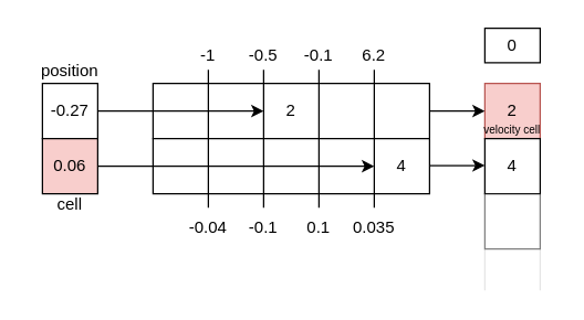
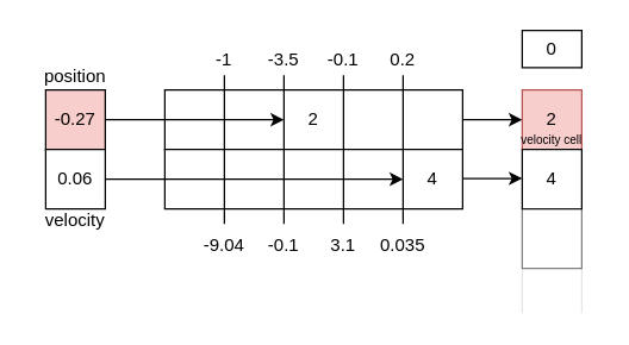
  <mxCell id="0" />
  <mxCell id="1" parent="0" />
  <mxCell id="2" value="2" style="rounded=0;whiteSpace=wrap;html=1;" vertex="1" parent="1"><mxGeometry x="110" y="60" width="200" height="40" as="geometry" /></mxCell>
  <mxCell id="3" value="" style="rounded=0;whiteSpace=wrap;html=1;" vertex="1" parent="1"><mxGeometry x="110" y="100" width="200" height="40" as="geometry" /></mxCell>
  <mxCell id="4" style="edgeStyle=orthogonalEdgeStyle;rounded=0;orthogonalLoop=1;jettySize=auto;html=1;" edge="1" parent="1" source="5"><mxGeometry relative="1" as="geometry"><mxPoint x="190" y="80" as="targetPoint" /></mxGeometry></mxCell>
- <mxCell id="5" value="-0.27" style="rounded=0;whiteSpace=wrap;html=1;" vertex="1" parent="1"><mxGeometry x="30" y="60" width="40" height="40" as="geometry" /></mxCell>
+ <mxCell id="5" value="-0.27" style="rounded=0;whiteSpace=wrap;html=1;fillColor=#f8cecc;" vertex="1" parent="1"><mxGeometry x="30" y="60" width="40" height="40" as="geometry" /></mxCell>
  <mxCell id="6" style="edgeStyle=orthogonalEdgeStyle;rounded=0;orthogonalLoop=1;jettySize=auto;html=1;" edge="1" parent="1" source="7"><mxGeometry relative="1" as="geometry"><mxPoint x="270" y="120" as="targetPoint" /></mxGeometry></mxCell>
- <mxCell id="7" value="0.06" style="rounded=0;whiteSpace=wrap;html=1;fillColor=#f8cecc;" vertex="1" parent="1"><mxGeometry x="30" y="100" width="40" height="40" as="geometry" /></mxCell>
+ <mxCell id="7" value="0.06" style="rounded=0;whiteSpace=wrap;html=1;" vertex="1" parent="1"><mxGeometry x="30" y="100" width="40" height="40" as="geometry" /></mxCell>
  <mxCell id="8" value="0" style="rounded=0;whiteSpace=wrap;html=1;" vertex="1" parent="1"><mxGeometry x="350" y="20" width="40" height="25" as="geometry" /></mxCell>
  <mxCell id="9" value="2" style="rounded=0;whiteSpace=wrap;html=1;fillColor=#f8cecc;strokeColor=#b85450;" vertex="1" parent="1"><mxGeometry x="350" y="60" width="40" height="40" as="geometry" /></mxCell>
  <mxCell id="10" value="4" style="rounded=0;whiteSpace=wrap;html=1;" vertex="1" parent="1"><mxGeometry x="350" y="100" width="40" height="40" as="geometry" /></mxCell>
  <mxCell id="11" value="" style="rounded=0;whiteSpace=wrap;html=1;textOpacity=70;opacity=50;" vertex="1" parent="1"><mxGeometry x="350" y="140" width="40" height="40" as="geometry" /></mxCell>
  <mxCell id="12" value="" style="endArrow=none;html=1;rounded=0;" edge="1" parent="1"><mxGeometry width="50" height="50" relative="1" as="geometry"><mxPoint x="150" y="150" as="sourcePoint" /><mxPoint x="150" y="50" as="targetPoint" /></mxGeometry></mxCell>
  <mxCell id="13" value="" style="endArrow=none;html=1;rounded=0;" edge="1" parent="1"><mxGeometry width="50" height="50" relative="1" as="geometry"><mxPoint x="190" y="150" as="sourcePoint" /><mxPoint x="190" y="50" as="targetPoint" /></mxGeometry></mxCell>
  <mxCell id="14" value="" style="endArrow=none;html=1;rounded=0;" edge="1" parent="1"><mxGeometry width="50" height="50" relative="1" as="geometry"><mxPoint x="230" y="150" as="sourcePoint" /><mxPoint x="230" y="50" as="targetPoint" /></mxGeometry></mxCell>
  <mxCell id="15" value="" style="endArrow=none;html=1;rounded=0;" edge="1" parent="1"><mxGeometry width="50" height="50" relative="1" as="geometry"><mxPoint x="270" y="150" as="sourcePoint" /><mxPoint x="270" y="50" as="targetPoint" /></mxGeometry></mxCell>
  <mxCell id="16" value="" style="endArrow=classic;html=1;rounded=0;exitX=1;exitY=0.5;exitDx=0;exitDy=0;entryX=0;entryY=0.5;entryDx=0;entryDy=0;" edge="1" parent="1" source="2" target="9"><mxGeometry width="50" height="50" relative="1" as="geometry"><mxPoint x="340" y="230" as="sourcePoint" /><mxPoint x="390" y="180" as="targetPoint" /></mxGeometry></mxCell>
  <mxCell id="17" value="" style="endArrow=classic;html=1;rounded=0;exitX=1;exitY=0.5;exitDx=0;exitDy=0;entryX=0;entryY=0.5;entryDx=0;entryDy=0;" edge="1" parent="1"><mxGeometry width="50" height="50" relative="1" as="geometry"><mxPoint x="310" y="119.5" as="sourcePoint" /><mxPoint x="350" y="119.5" as="targetPoint" /></mxGeometry></mxCell>
  <mxCell id="18" value="position" style="text;html=1;align=center;verticalAlign=middle;whiteSpace=wrap;rounded=0;" vertex="1" parent="1"><mxGeometry y="36" width="60" height="30" as="geometry" x="20" /></mxCell>
- <mxCell id="19" value="cell" style="text;html=1;align=center;verticalAlign=middle;whiteSpace=wrap;rounded=0;" vertex="1" parent="1"><mxGeometry y="133" width="60" height="30" as="geometry" x="20" /></mxCell>
+ <mxCell id="19" value="velocity" style="text;html=1;align=center;verticalAlign=middle;whiteSpace=wrap;rounded=0;" vertex="1" parent="1"><mxGeometry y="133" width="60" height="30" as="geometry" x="20" /></mxCell>
  <mxCell id="20" value="4" style="text;html=1;align=center;verticalAlign=middle;whiteSpace=wrap;rounded=0;" vertex="1" parent="1"><mxGeometry x="270" y="100" width="40" height="40" as="geometry" /></mxCell>
  <mxCell id="21" value="&lt;font style=&quot;font-size: 8px;&quot;&gt;velocity cell&lt;/font&gt;" style="text;html=1;align=center;verticalAlign=middle;whiteSpace=wrap;rounded=0;" vertex="1" parent="1"><mxGeometry x="340" y="78" width="60" height="30" as="geometry" /></mxCell>
  <mxCell id="22" value="-1" style="text;html=1;align=center;verticalAlign=middle;whiteSpace=wrap;rounded=0;" vertex="1" parent="1"><mxGeometry x="120" y="25" width="60" height="30" as="geometry" /></mxCell>
- <mxCell id="23" value="-0.5" style="text;html=1;align=center;verticalAlign=middle;whiteSpace=wrap;rounded=0;" vertex="1" parent="1"><mxGeometry x="160" y="25" width="60" height="30" as="geometry" /></mxCell>
+ <mxCell id="23" value="-3.5" style="text;html=1;align=center;verticalAlign=middle;whiteSpace=wrap;rounded=0;" vertex="1" parent="1"><mxGeometry x="160" y="25" width="60" height="30" as="geometry" /></mxCell>
  <mxCell id="24" value="-0.1" style="text;html=1;align=center;verticalAlign=middle;whiteSpace=wrap;rounded=0;" vertex="1" parent="1"><mxGeometry x="200" y="25" width="60" height="30" as="geometry" /></mxCell>
- <mxCell id="25" value="6.2" style="text;html=1;align=center;verticalAlign=middle;whiteSpace=wrap;rounded=0;" vertex="1" parent="1"><mxGeometry x="240" y="25" width="60" height="30" as="geometry" /></mxCell>
+ <mxCell id="25" value="0.2" style="text;html=1;align=center;verticalAlign=middle;whiteSpace=wrap;rounded=0;" vertex="1" parent="1"><mxGeometry x="240" y="25" width="60" height="30" as="geometry" /></mxCell>
  <mxCell id="26" value="0.035" style="text;html=1;align=center;verticalAlign=middle;whiteSpace=wrap;rounded=0;" vertex="1" parent="1"><mxGeometry x="240" y="150" width="60" height="30" as="geometry" /></mxCell>
- <mxCell id="27" value="0.1" style="text;html=1;align=center;verticalAlign=middle;whiteSpace=wrap;rounded=0;" vertex="1" parent="1"><mxGeometry x="200" y="150" width="60" height="30" as="geometry" /></mxCell>
+ <mxCell id="27" value="3.1" style="text;html=1;align=center;verticalAlign=middle;whiteSpace=wrap;rounded=0;" vertex="1" parent="1"><mxGeometry x="200" y="150" width="60" height="30" as="geometry" /></mxCell>
  <mxCell id="28" value="-0.1" style="text;html=1;align=center;verticalAlign=middle;whiteSpace=wrap;rounded=0;" vertex="1" parent="1"><mxGeometry x="160" y="150" width="60" height="30" as="geometry" /></mxCell>
- <mxCell id="29" value="-0.04" style="text;html=1;align=center;verticalAlign=middle;whiteSpace=wrap;rounded=0;" vertex="1" parent="1"><mxGeometry x="120" y="150" width="60" height="30" as="geometry" /></mxCell>
+ <mxCell id="29" value="-9.04" style="text;html=1;align=center;verticalAlign=middle;whiteSpace=wrap;rounded=0;" vertex="1" parent="1"><mxGeometry x="120" y="150" width="60" height="30" as="geometry" /></mxCell>
  <mxCell id="30" value="" style="endArrow=none;html=1;rounded=0;opacity=10;" edge="1" parent="1"><mxGeometry width="50" height="50" relative="1" as="geometry"><mxPoint x="350" y="210" as="sourcePoint" /><mxPoint x="350" y="180" as="targetPoint" /></mxGeometry></mxCell>
  <mxCell id="31" value="" style="endArrow=none;html=1;rounded=0;opacity=10;" edge="1" parent="1"><mxGeometry width="50" height="50" relative="1" as="geometry"><mxPoint x="390" y="210" as="sourcePoint" /><mxPoint x="390" y="180" as="targetPoint" /></mxGeometry></mxCell>
